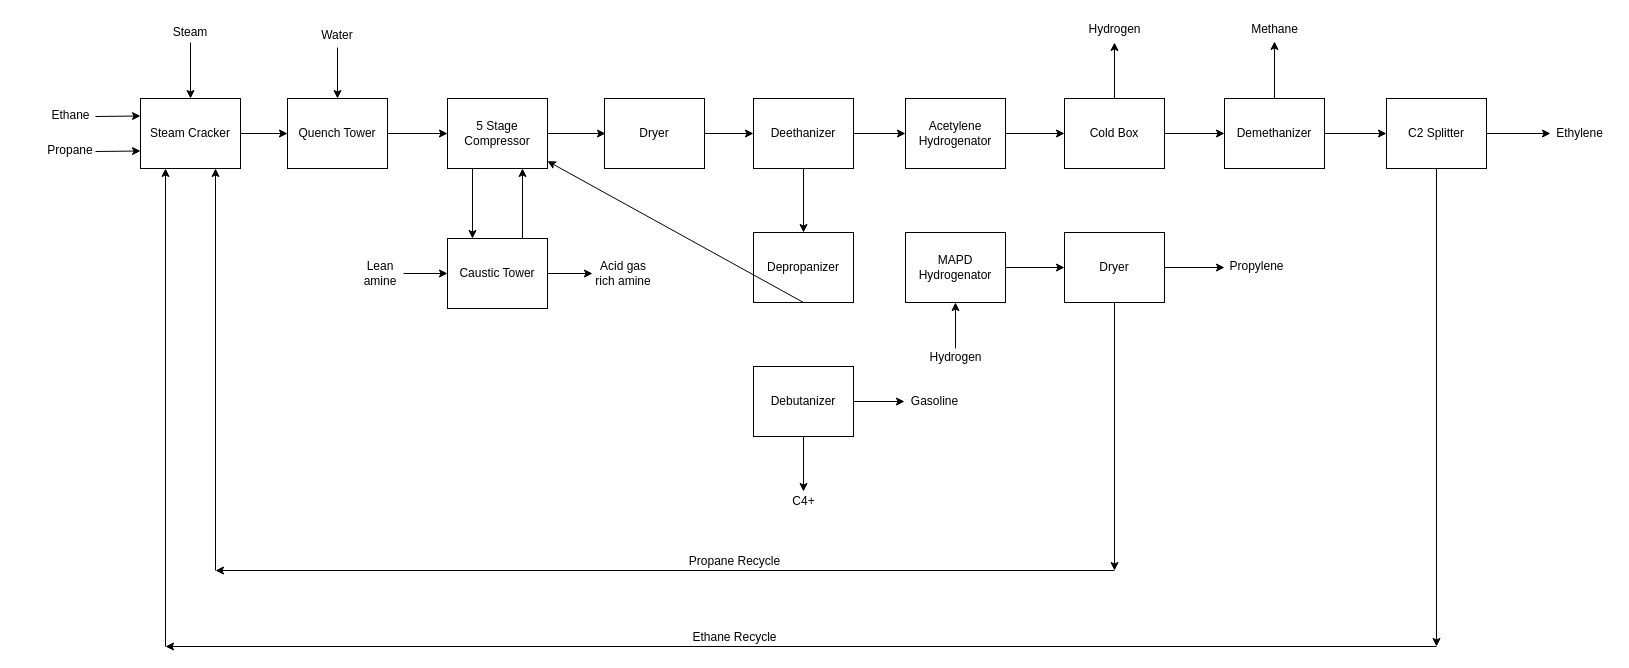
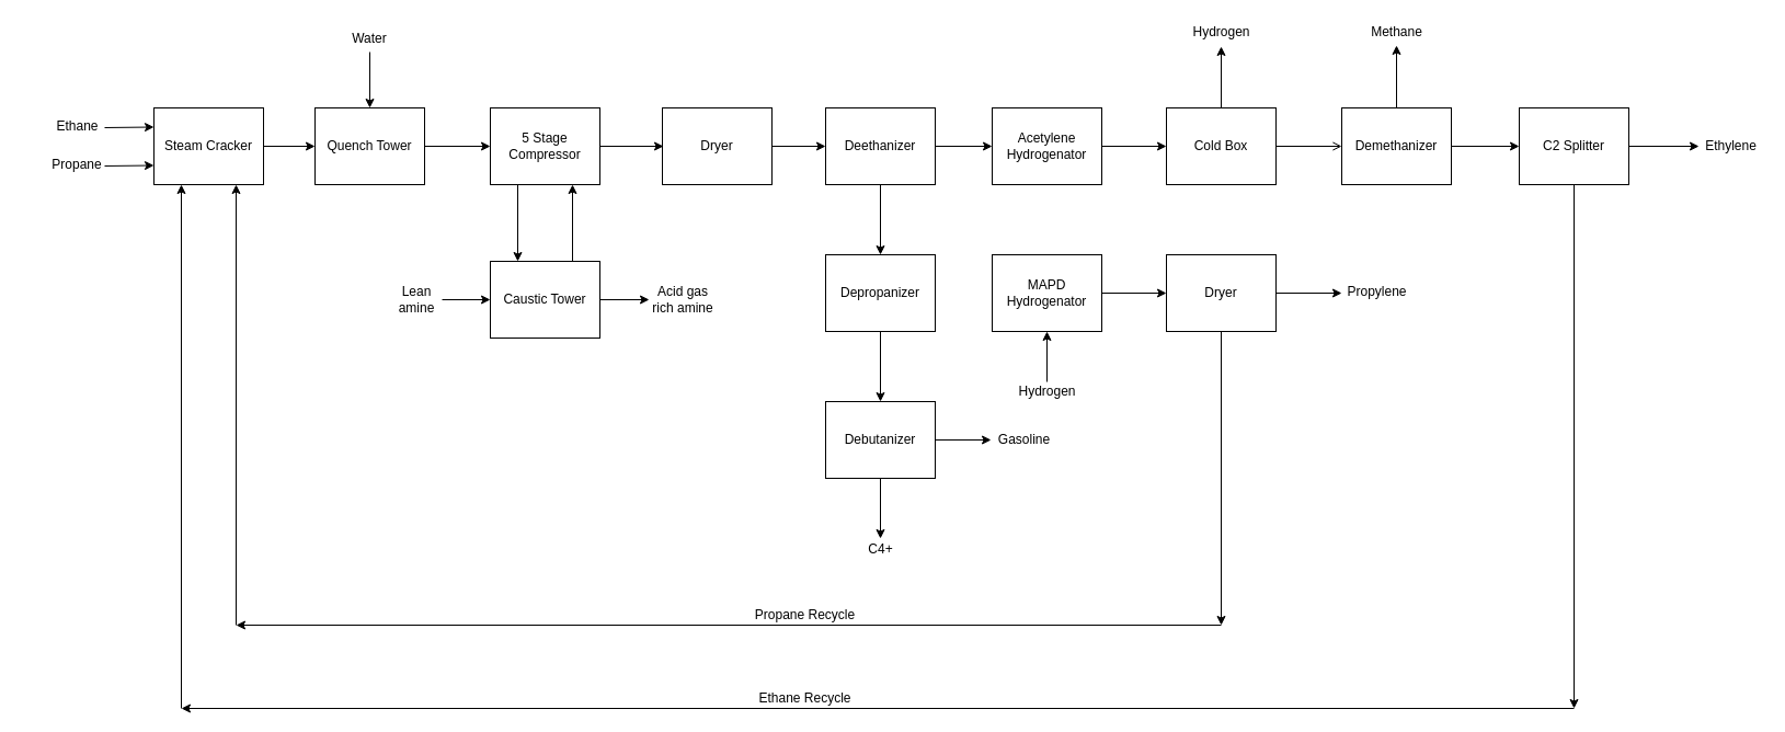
  <mxCell id="0" />
  <mxCell id="1" parent="0" />
  <mxCell id="2" value="Steam Cracker" style="rounded=0;whiteSpace=wrap;html=1;" parent="1" vertex="1"><mxGeometry x="140" y="98" width="100" height="70" as="geometry" /></mxCell>
  <mxCell id="3" value="Quench Tower" style="rounded=0;whiteSpace=wrap;html=1;" parent="1" vertex="1"><mxGeometry x="287" y="98" width="100" height="70" as="geometry" /></mxCell>
  <mxCell id="4" value="Caustic Tower" style="rounded=0;whiteSpace=wrap;html=1;" parent="1" vertex="1"><mxGeometry x="447" y="238" width="100" height="70" as="geometry" /></mxCell>
  <mxCell id="5" value="5 Stage Compressor" style="rounded=0;whiteSpace=wrap;html=1;" parent="1" vertex="1"><mxGeometry x="447" y="98" width="100" height="70" as="geometry" /></mxCell>
  <mxCell id="6" value="Dryer" style="rounded=0;whiteSpace=wrap;html=1;" parent="1" vertex="1"><mxGeometry x="604" y="98" width="100" height="70" as="geometry" /></mxCell>
  <mxCell id="7" value="" style="endArrow=classic;html=1;exitX=1;exitY=0.5;exitDx=0;exitDy=0;entryX=0;entryY=0.5;entryDx=0;entryDy=0;" parent="1" source="2" target="3" edge="1"><mxGeometry width="50" height="50" relative="1" as="geometry"><mxPoint x="327" y="248" as="sourcePoint" /><mxPoint x="377" y="198" as="targetPoint" /></mxGeometry></mxCell>
  <mxCell id="8" value="" style="endArrow=classic;html=1;exitX=1;exitY=0.5;exitDx=0;exitDy=0;entryX=0;entryY=0.5;entryDx=0;entryDy=0;" parent="1" source="3" target="5" edge="1"><mxGeometry width="50" height="50" relative="1" as="geometry"><mxPoint x="227" y="143" as="sourcePoint" /><mxPoint x="297" y="143" as="targetPoint" /></mxGeometry></mxCell>
  <mxCell id="9" value="" style="endArrow=classic;html=1;entryX=0;entryY=0.75;entryDx=0;entryDy=0;" parent="1" target="2" edge="1"><mxGeometry width="50" height="50" relative="1" as="geometry"><mxPoint x="95" y="151" as="sourcePoint" /><mxPoint x="297" y="143" as="targetPoint" /></mxGeometry></mxCell>
  <mxCell id="10" value="" style="endArrow=classic;html=1;exitX=0.25;exitY=1;exitDx=0;exitDy=0;entryX=0.25;entryY=0;entryDx=0;entryDy=0;entryPerimeter=0;" parent="1" source="5" target="4" edge="1"><mxGeometry width="50" height="50" relative="1" as="geometry"><mxPoint x="587" y="238" as="sourcePoint" /><mxPoint x="637" y="188" as="targetPoint" /></mxGeometry></mxCell>
  <mxCell id="11" value="" style="endArrow=classic;html=1;exitX=0.75;exitY=0;exitDx=0;exitDy=0;entryX=0.75;entryY=1;entryDx=0;entryDy=0;exitPerimeter=0;" parent="1" source="4" target="5" edge="1"><mxGeometry width="50" height="50" relative="1" as="geometry"><mxPoint x="707" y="132.5" as="sourcePoint" /><mxPoint x="757" y="133" as="targetPoint" /></mxGeometry></mxCell>
  <mxCell id="12" value="" style="endArrow=classic;html=1;exitX=1;exitY=0.5;exitDx=0;exitDy=0;" parent="1" source="5" edge="1"><mxGeometry width="50" height="50" relative="1" as="geometry"><mxPoint x="857" y="133" as="sourcePoint" /><mxPoint x="605" y="133" as="targetPoint" /></mxGeometry></mxCell>
  <mxCell id="13" value="" style="endArrow=classic;html=1;entryX=0;entryY=0.25;entryDx=0;entryDy=0;" parent="1" target="2" edge="1"><mxGeometry width="50" height="50" relative="1" as="geometry"><mxPoint x="95" y="116" as="sourcePoint" /><mxPoint x="87" y="128" as="targetPoint" /></mxGeometry></mxCell>
  <mxCell id="14" value="Ethane" style="text;html=1;strokeColor=none;fillColor=none;align=center;verticalAlign=middle;whiteSpace=wrap;rounded=0;" parent="1" vertex="1"><mxGeometry x="20.5" y="105" width="99" height="20" as="geometry" /></mxCell>
  <mxCell id="15" value="Propane" style="text;html=1;strokeColor=none;fillColor=none;align=center;verticalAlign=middle;whiteSpace=wrap;rounded=0;" parent="1" vertex="1"><mxGeometry x="50" y="140" width="40" height="20" as="geometry" /></mxCell>
  <mxCell id="16" value="" style="endArrow=classic;html=1;entryX=0;entryY=0.5;entryDx=0;entryDy=0;" parent="1" target="25" edge="1"><mxGeometry width="50" height="50" relative="1" as="geometry"><mxPoint x="704" y="133" as="sourcePoint" /><mxPoint x="771" y="133" as="targetPoint" /></mxGeometry></mxCell>
  <mxCell id="17" value="" style="endArrow=classic;html=1;entryX=0;entryY=0.5;entryDx=0;entryDy=0;" parent="1" target="4" edge="1"><mxGeometry width="50" height="50" relative="1" as="geometry"><mxPoint x="403" y="273" as="sourcePoint" /><mxPoint x="297" y="143" as="targetPoint" /></mxGeometry></mxCell>
  <mxCell id="18" value="" style="endArrow=classic;html=1;exitX=1;exitY=0.5;exitDx=0;exitDy=0;" parent="1" source="4" edge="1"><mxGeometry width="50" height="50" relative="1" as="geometry"><mxPoint x="367" y="283" as="sourcePoint" /><mxPoint x="592" y="273" as="targetPoint" /></mxGeometry></mxCell>
  <mxCell id="19" value="Acid gas rich amine" style="text;html=1;strokeColor=none;fillColor=none;align=center;verticalAlign=middle;whiteSpace=wrap;rounded=0;" parent="1" vertex="1"><mxGeometry x="593" y="263" width="60" height="20" as="geometry" /></mxCell>
  <mxCell id="20" value="Lean amine" style="text;html=1;strokeColor=none;fillColor=none;align=center;verticalAlign=middle;whiteSpace=wrap;rounded=0;" parent="1" vertex="1"><mxGeometry x="350" y="253" width="60" height="40" as="geometry" /></mxCell>
  <mxCell id="21" value="" style="endArrow=classic;html=1;entryX=0.5;entryY=0;entryDx=0;entryDy=0;" parent="1" target="3" edge="1"><mxGeometry width="50" height="50" relative="1" as="geometry"><mxPoint x="337" y="47" as="sourcePoint" /><mxPoint x="548" y="204" as="targetPoint" /></mxGeometry></mxCell>
  <mxCell id="22" value="Water" style="text;html=1;strokeColor=none;fillColor=none;align=center;verticalAlign=middle;whiteSpace=wrap;rounded=0;" parent="1" vertex="1"><mxGeometry x="317" y="25" width="40" height="20" as="geometry" /></mxCell>
- <mxCell id="23" value="" style="endArrow=classic;html=1;entryX=0.5;entryY=0;entryDx=0;entryDy=0;exitX=0.5;exitY=1;exitDx=0;exitDy=0;" parent="1" source="24" target="2" edge="1"><mxGeometry width="50" height="50" relative="1" as="geometry"><mxPoint x="167" y="46" as="sourcePoint" /><mxPoint x="357" y="118" as="targetPoint" /></mxGeometry></mxCell>
- <mxCell id="24" value="Steam" style="text;html=1;strokeColor=none;fillColor=none;align=center;verticalAlign=middle;whiteSpace=wrap;rounded=0;" parent="1" vertex="1"><mxGeometry x="170" y="22" width="40" height="20" as="geometry" /></mxCell>
  <mxCell id="25" value="Deethanizer" style="rounded=0;whiteSpace=wrap;html=1;" parent="1" vertex="1"><mxGeometry x="753" y="98" width="100" height="70" as="geometry" /></mxCell>
  <mxCell id="26" value="Acetylene Hydrogenator" style="rounded=0;whiteSpace=wrap;html=1;" parent="1" vertex="1"><mxGeometry x="905" y="98" width="100" height="70" as="geometry" /></mxCell>
  <mxCell id="27" value="Cold Box" style="rounded=0;whiteSpace=wrap;html=1;" parent="1" vertex="1"><mxGeometry x="1064" y="98" width="100" height="70" as="geometry" /></mxCell>
  <mxCell id="28" value="Demethanizer" style="rounded=0;whiteSpace=wrap;html=1;" parent="1" vertex="1"><mxGeometry x="1224" y="98" width="100" height="70" as="geometry" /></mxCell>
  <mxCell id="29" value="C2 Splitter" style="rounded=0;whiteSpace=wrap;html=1;" parent="1" vertex="1"><mxGeometry x="1386" y="98" width="100" height="70" as="geometry" /></mxCell>
  <mxCell id="30" value="Depropanizer" style="rounded=0;whiteSpace=wrap;html=1;" parent="1" vertex="1"><mxGeometry x="753" y="232" width="100" height="70" as="geometry" /></mxCell>
  <mxCell id="31" value="Debutanizer" style="rounded=0;whiteSpace=wrap;html=1;" parent="1" vertex="1"><mxGeometry x="753" y="366" width="100" height="70" as="geometry" /></mxCell>
  <mxCell id="32" value="MAPD Hydrogenator" style="rounded=0;whiteSpace=wrap;html=1;" parent="1" vertex="1"><mxGeometry x="905" y="232" width="100" height="70" as="geometry" /></mxCell>
  <mxCell id="33" value="Dryer" style="rounded=0;whiteSpace=wrap;html=1;" parent="1" vertex="1"><mxGeometry x="1064" y="232" width="100" height="70" as="geometry" /></mxCell>
  <mxCell id="34" value="" style="endArrow=classic;html=1;exitX=1;exitY=0.5;exitDx=0;exitDy=0;entryX=0;entryY=0.5;entryDx=0;entryDy=0;" parent="1" source="25" target="26" edge="1"><mxGeometry width="50" height="50" relative="1" as="geometry"><mxPoint x="973" y="238" as="sourcePoint" /><mxPoint x="1023" y="188" as="targetPoint" /></mxGeometry></mxCell>
  <mxCell id="35" value="" style="endArrow=classic;html=1;exitX=1;exitY=0.5;exitDx=0;exitDy=0;entryX=0;entryY=0.5;entryDx=0;entryDy=0;" parent="1" source="26" target="27" edge="1"><mxGeometry width="50" height="50" relative="1" as="geometry"><mxPoint x="863" y="143" as="sourcePoint" /><mxPoint x="915" y="143" as="targetPoint" /></mxGeometry></mxCell>
- <mxCell id="36" value="" style="endArrow=classic;html=1;exitX=1;exitY=0.5;exitDx=0;exitDy=0;entryX=0;entryY=0.5;entryDx=0;entryDy=0;" parent="1" source="27" target="28" edge="1"><mxGeometry width="50" height="50" relative="1" as="geometry"><mxPoint x="873" y="153" as="sourcePoint" /><mxPoint x="925" y="153" as="targetPoint" /></mxGeometry></mxCell>
+ <mxCell id="36" value="" style="endArrow=open;html=1;exitX=1;exitY=0.5;exitDx=0;exitDy=0;entryX=0;entryY=0.5;entryDx=0;entryDy=0;" parent="1" source="27" target="28" edge="1"><mxGeometry width="50" height="50" relative="1" as="geometry"><mxPoint x="873" y="153" as="sourcePoint" /><mxPoint x="925" y="153" as="targetPoint" /></mxGeometry></mxCell>
  <mxCell id="37" value="" style="endArrow=classic;html=1;exitX=1;exitY=0.5;exitDx=0;exitDy=0;entryX=0;entryY=0.5;entryDx=0;entryDy=0;" parent="1" source="28" target="29" edge="1"><mxGeometry width="50" height="50" relative="1" as="geometry"><mxPoint x="883" y="163" as="sourcePoint" /><mxPoint x="935" y="163" as="targetPoint" /></mxGeometry></mxCell>
  <mxCell id="38" value="" style="endArrow=classic;html=1;exitX=0.5;exitY=1;exitDx=0;exitDy=0;entryX=0.5;entryY=0;entryDx=0;entryDy=0;" parent="1" source="25" target="30" edge="1"><mxGeometry width="50" height="50" relative="1" as="geometry"><mxPoint x="893" y="173" as="sourcePoint" /><mxPoint x="945" y="173" as="targetPoint" /></mxGeometry></mxCell>
- <mxCell id="39" value="" style="endArrow=classic;html=1;exitX=0.5;exitY=1;exitDx=0;exitDy=0;" parent="1" source="30" target="5" edge="1"><mxGeometry width="50" height="50" relative="1" as="geometry"><mxPoint x="903" y="183" as="sourcePoint" /><mxPoint x="955" y="183" as="targetPoint" /></mxGeometry></mxCell>
+ <mxCell id="39" value="" style="endArrow=classic;html=1;exitX=0.5;exitY=1;exitDx=0;exitDy=0;entryX=0.5;entryY=0;entryDx=0;entryDy=0;" parent="1" source="30" target="31" edge="1"><mxGeometry width="50" height="50" relative="1" as="geometry"><mxPoint x="903" y="183" as="sourcePoint" /><mxPoint x="955" y="183" as="targetPoint" /></mxGeometry></mxCell>
  <mxCell id="40" value="" style="endArrow=classic;html=1;exitX=1;exitY=0.5;exitDx=0;exitDy=0;entryX=0;entryY=0.5;entryDx=0;entryDy=0;" parent="1" source="32" target="33" edge="1"><mxGeometry width="50" height="50" relative="1" as="geometry"><mxPoint x="923" y="203" as="sourcePoint" /><mxPoint x="975" y="203" as="targetPoint" /></mxGeometry></mxCell>
  <mxCell id="41" value="" style="endArrow=classic;html=1;entryX=0.5;entryY=1;entryDx=0;entryDy=0;" parent="1" target="32" edge="1"><mxGeometry width="50" height="50" relative="1" as="geometry"><mxPoint x="955" y="348" as="sourcePoint" /><mxPoint x="985" y="213" as="targetPoint" /></mxGeometry></mxCell>
  <mxCell id="42" value="" style="endArrow=classic;html=1;exitX=1;exitY=0.5;exitDx=0;exitDy=0;" parent="1" source="31" edge="1"><mxGeometry width="50" height="50" relative="1" as="geometry"><mxPoint x="943" y="223" as="sourcePoint" /><mxPoint x="904" y="401" as="targetPoint" /></mxGeometry></mxCell>
  <mxCell id="43" value="" style="endArrow=classic;html=1;exitX=0.5;exitY=1;exitDx=0;exitDy=0;" parent="1" source="31" edge="1"><mxGeometry width="50" height="50" relative="1" as="geometry"><mxPoint x="953" y="233" as="sourcePoint" /><mxPoint x="803" y="491" as="targetPoint" /></mxGeometry></mxCell>
  <mxCell id="44" value="" style="endArrow=classic;html=1;exitX=0.5;exitY=0;exitDx=0;exitDy=0;" parent="1" source="27" edge="1"><mxGeometry width="50" height="50" relative="1" as="geometry"><mxPoint x="963" y="243" as="sourcePoint" /><mxPoint x="1114" y="42" as="targetPoint" /></mxGeometry></mxCell>
  <mxCell id="45" value="" style="endArrow=classic;html=1;exitX=0.5;exitY=0;exitDx=0;exitDy=0;" parent="1" source="28" edge="1"><mxGeometry width="50" height="50" relative="1" as="geometry"><mxPoint x="973" y="253" as="sourcePoint" /><mxPoint x="1274" y="41" as="targetPoint" /></mxGeometry></mxCell>
  <mxCell id="46" value="" style="endArrow=classic;html=1;exitX=0.5;exitY=1;exitDx=0;exitDy=0;" parent="1" source="29" edge="1"><mxGeometry width="50" height="50" relative="1" as="geometry"><mxPoint x="983" y="263" as="sourcePoint" /><mxPoint x="1436" y="646" as="targetPoint" /></mxGeometry></mxCell>
  <mxCell id="47" value="" style="endArrow=classic;html=1;exitX=1;exitY=0.5;exitDx=0;exitDy=0;" parent="1" source="29" edge="1"><mxGeometry width="50" height="50" relative="1" as="geometry"><mxPoint x="993" y="273" as="sourcePoint" /><mxPoint x="1550" y="133" as="targetPoint" /></mxGeometry></mxCell>
  <mxCell id="48" value="" style="endArrow=classic;html=1;exitX=0.5;exitY=1;exitDx=0;exitDy=0;" parent="1" source="33" edge="1"><mxGeometry width="50" height="50" relative="1" as="geometry"><mxPoint x="1003" y="283" as="sourcePoint" /><mxPoint x="1114" y="570" as="targetPoint" /></mxGeometry></mxCell>
  <mxCell id="49" value="" style="endArrow=classic;html=1;exitX=1;exitY=0.5;exitDx=0;exitDy=0;" parent="1" source="33" edge="1"><mxGeometry width="50" height="50" relative="1" as="geometry"><mxPoint x="1013" y="293" as="sourcePoint" /><mxPoint x="1224" y="267" as="targetPoint" /></mxGeometry></mxCell>
  <mxCell id="50" value="Hydrogen" style="text;html=1;align=center;verticalAlign=middle;resizable=0;points=[];autosize=1;" parent="1" vertex="1"><mxGeometry x="1083" y="20" width="62" height="18" as="geometry" /></mxCell>
  <mxCell id="51" value="Methane" style="text;html=1;align=center;verticalAlign=middle;resizable=0;points=[];autosize=1;" parent="1" vertex="1"><mxGeometry x="1245.5" y="20" width="57" height="18" as="geometry" /></mxCell>
  <mxCell id="52" value="Ethylene" style="text;html=1;align=center;verticalAlign=middle;resizable=0;points=[];autosize=1;" parent="1" vertex="1"><mxGeometry x="1550" y="124" width="57" height="18" as="geometry" /></mxCell>
  <mxCell id="53" value="Ethane Recycle" style="text;html=1;align=center;verticalAlign=middle;resizable=0;points=[];autosize=1;" parent="1" vertex="1"><mxGeometry x="687" y="628" width="94" height="18" as="geometry" /></mxCell>
  <mxCell id="54" value="Propylene" style="text;html=1;align=center;verticalAlign=middle;resizable=0;points=[];autosize=1;" parent="1" vertex="1"><mxGeometry x="1224" y="257" width="64" height="18" as="geometry" /></mxCell>
  <mxCell id="55" value="Propane Recycle" style="text;html=1;align=center;verticalAlign=middle;resizable=0;points=[];autosize=1;" parent="1" vertex="1"><mxGeometry x="683.5" y="552" width="101" height="18" as="geometry" /></mxCell>
  <mxCell id="56" value="C4+" style="text;html=1;align=center;verticalAlign=middle;resizable=0;points=[];autosize=1;" parent="1" vertex="1"><mxGeometry x="787" y="492" width="32" height="18" as="geometry" /></mxCell>
  <mxCell id="57" value="Gasoline" style="text;html=1;align=center;verticalAlign=middle;resizable=0;points=[];autosize=1;" parent="1" vertex="1"><mxGeometry x="905" y="392" width="57" height="18" as="geometry" /></mxCell>
  <mxCell id="58" value="Hydrogen" style="text;html=1;align=center;verticalAlign=middle;resizable=0;points=[];autosize=1;" parent="1" vertex="1"><mxGeometry x="924" y="348" width="62" height="18" as="geometry" /></mxCell>
  <mxCell id="59" value="" style="endArrow=classic;html=1;" parent="1" edge="1"><mxGeometry width="50" height="50" relative="1" as="geometry"><mxPoint x="1114" y="570" as="sourcePoint" /><mxPoint x="215" y="570" as="targetPoint" /></mxGeometry></mxCell>
  <mxCell id="60" value="" style="endArrow=classic;html=1;entryX=0.75;entryY=1;entryDx=0;entryDy=0;" parent="1" target="2" edge="1"><mxGeometry width="50" height="50" relative="1" as="geometry"><mxPoint x="215" y="570" as="sourcePoint" /><mxPoint x="1134" y="592" as="targetPoint" /></mxGeometry></mxCell>
  <mxCell id="61" value="" style="endArrow=classic;html=1;" parent="1" edge="1"><mxGeometry width="50" height="50" relative="1" as="geometry"><mxPoint x="1436" y="646" as="sourcePoint" /><mxPoint x="165" y="646" as="targetPoint" /></mxGeometry></mxCell>
  <mxCell id="62" value="" style="endArrow=classic;html=1;entryX=0.25;entryY=1;entryDx=0;entryDy=0;" parent="1" target="2" edge="1"><mxGeometry width="50" height="50" relative="1" as="geometry"><mxPoint x="165" y="646" as="sourcePoint" /><mxPoint x="1154" y="612" as="targetPoint" /></mxGeometry></mxCell>
